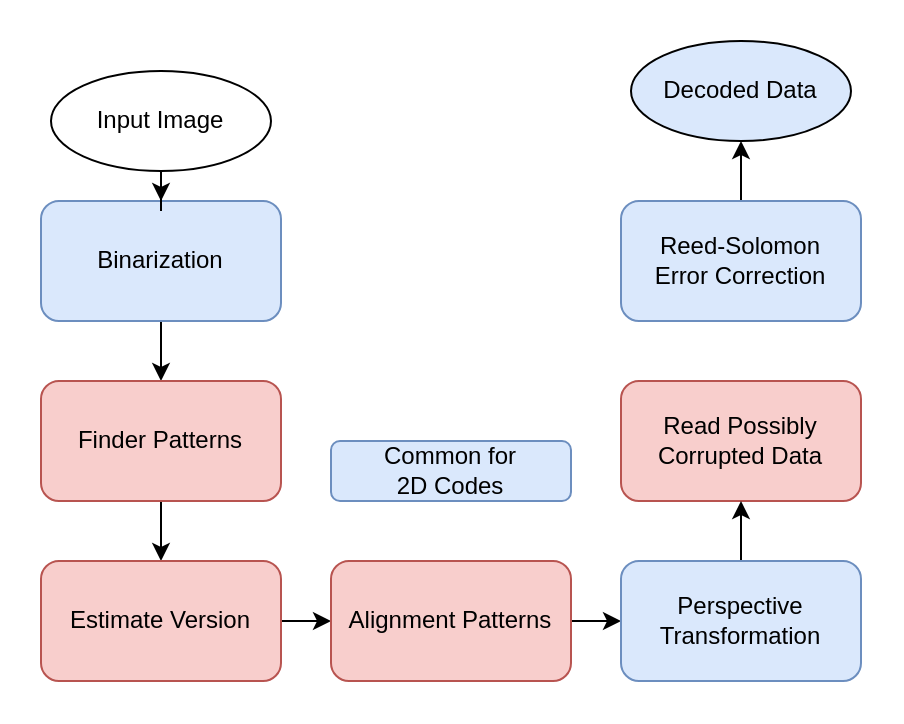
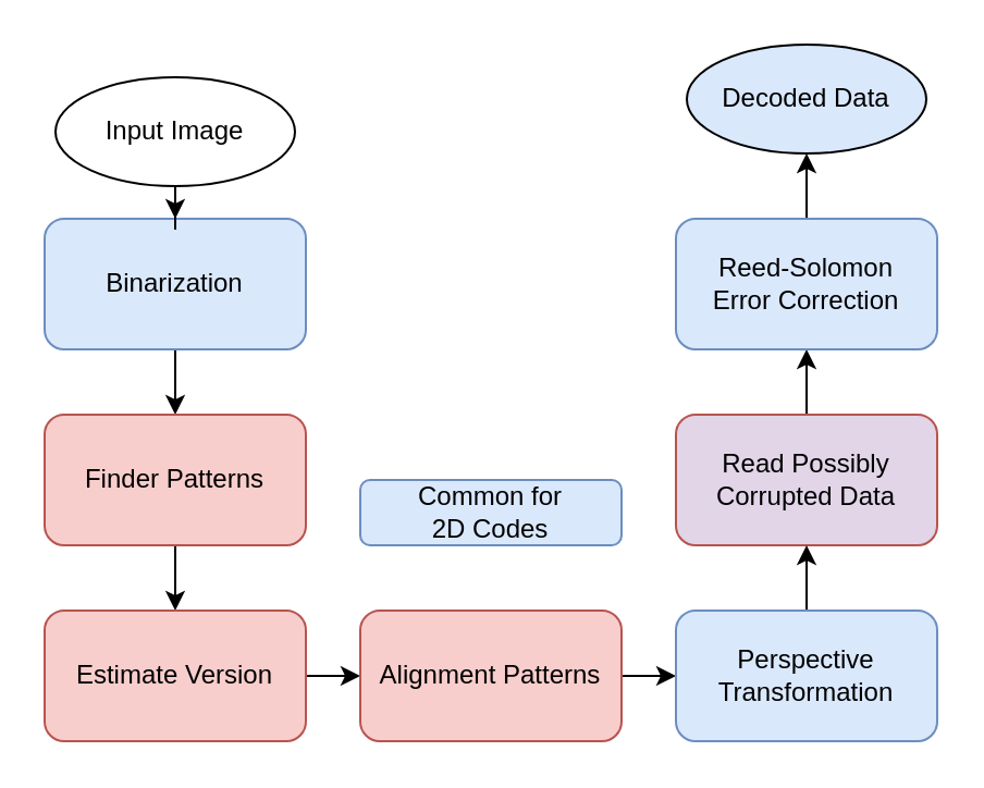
  <mxCell id="0" />
  <mxCell id="1" parent="0" />
  <mxCell id="2" style="edgeStyle=orthogonalEdgeStyle;rounded=0;orthogonalLoop=1;jettySize=auto;html=1;" edge="1" parent="1" source="3" target="5"><mxGeometry relative="1" as="geometry" /></mxCell>
  <mxCell id="3" value="&lt;div&gt;Binarization&lt;/div&gt;" style="rounded=1;whiteSpace=wrap;html=1;fillColor=#dae8fc;strokeColor=#6c8ebf;" parent="1" vertex="1"><mxGeometry x="20" y="100" width="120" height="60" as="geometry" /></mxCell>
  <mxCell id="4" style="edgeStyle=orthogonalEdgeStyle;rounded=0;orthogonalLoop=1;jettySize=auto;html=1;" edge="1" parent="1" source="5" target="7"><mxGeometry relative="1" as="geometry" /></mxCell>
  <mxCell id="5" value="&lt;div&gt;Finder Patterns&lt;/div&gt;" style="rounded=1;whiteSpace=wrap;html=1;fillColor=#f8cecc;strokeColor=#b85450;" vertex="1" parent="1"><mxGeometry x="20" y="190" width="120" height="60" as="geometry" /></mxCell>
  <mxCell id="6" style="edgeStyle=orthogonalEdgeStyle;rounded=0;orthogonalLoop=1;jettySize=auto;html=1;" edge="1" parent="1" source="7" target="9"><mxGeometry relative="1" as="geometry" /></mxCell>
  <mxCell id="7" value="&lt;div&gt;Estimate Version&lt;/div&gt;" style="rounded=1;whiteSpace=wrap;html=1;fillColor=#f8cecc;strokeColor=#b85450;" vertex="1" parent="1"><mxGeometry x="20" y="280" width="120" height="60" as="geometry" /></mxCell>
  <mxCell id="8" style="edgeStyle=orthogonalEdgeStyle;rounded=0;orthogonalLoop=1;jettySize=auto;html=1;" edge="1" parent="1" source="9" target="15"><mxGeometry relative="1" as="geometry" /></mxCell>
  <mxCell id="9" value="&lt;div&gt;Alignment Patterns&lt;/div&gt;" style="rounded=1;whiteSpace=wrap;html=1;fillColor=#f8cecc;strokeColor=#b85450;" vertex="1" parent="1"><mxGeometry x="165" y="280" width="120" height="60" as="geometry" /></mxCell>
- <mxCell id="11" value="&lt;div&gt;Read Possibly&lt;/div&gt;&lt;div&gt;Corrupted Data&lt;/div&gt;" style="rounded=1;whiteSpace=wrap;html=1;fillColor=#f8cecc;strokeColor=#b85450;direction=west;" vertex="1" parent="1"><mxGeometry x="310" y="190" width="120" height="60" as="geometry" /></mxCell>
+ <mxCell id="10" style="edgeStyle=orthogonalEdgeStyle;rounded=0;orthogonalLoop=1;jettySize=auto;html=1;" edge="1" parent="1" source="11" target="13"><mxGeometry relative="1" as="geometry" /></mxCell>
+ <mxCell id="11" value="&lt;div&gt;Read Possibly&lt;/div&gt;&lt;div&gt;Corrupted Data&lt;/div&gt;" style="rounded=1;whiteSpace=wrap;html=1;fillColor=#e1d5e7;strokeColor=#b85450;direction=west;" vertex="1" parent="1"><mxGeometry x="310" y="190" width="120" height="60" as="geometry" /></mxCell>
  <mxCell id="12" style="edgeStyle=orthogonalEdgeStyle;rounded=0;orthogonalLoop=1;jettySize=auto;html=1;" edge="1" parent="1" source="13" target="19"><mxGeometry relative="1" as="geometry" /></mxCell>
  <mxCell id="13" value="Reed-Solomon&lt;br&gt;&lt;div&gt;Error Correction&lt;/div&gt;" style="rounded=1;whiteSpace=wrap;html=1;fillColor=#dae8fc;strokeColor=#6c8ebf;direction=west;" vertex="1" parent="1"><mxGeometry x="310" y="100" width="120" height="60" as="geometry" /></mxCell>
  <mxCell id="14" style="edgeStyle=orthogonalEdgeStyle;rounded=0;orthogonalLoop=1;jettySize=auto;html=1;" edge="1" parent="1" source="15" target="11"><mxGeometry relative="1" as="geometry" /></mxCell>
  <mxCell id="15" value="Perspective&lt;br&gt;Transformation" style="rounded=1;whiteSpace=wrap;html=1;fillColor=#dae8fc;strokeColor=#6c8ebf;direction=west;" vertex="1" parent="1"><mxGeometry x="310" y="280" width="120" height="60" as="geometry" /></mxCell>
  <mxCell id="16" value="Common for &lt;br&gt;2D Codes" style="rounded=1;whiteSpace=wrap;html=1;fillColor=#dae8fc;strokeColor=#6c8ebf;" vertex="1" parent="1"><mxGeometry x="165" y="220" width="120" height="30" as="geometry" /></mxCell>
  <mxCell id="17" style="edgeStyle=orthogonalEdgeStyle;rounded=0;orthogonalLoop=1;jettySize=auto;html=1;" edge="1" parent="1" source="18" target="3"><mxGeometry relative="1" as="geometry" /></mxCell>
  <mxCell id="18" value="&lt;div&gt;Input Image&lt;/div&gt;" style="ellipse;whiteSpace=wrap;html=1;" vertex="1" parent="1"><mxGeometry x="25" y="35" width="110" height="50" as="geometry" /></mxCell>
  <mxCell id="19" value="&lt;div&gt;Decoded Data&lt;/div&gt;" style="ellipse;whiteSpace=wrap;html=1;fillColor=#dae8fc;" vertex="1" parent="1"><mxGeometry x="315" y="20" width="110" height="50" as="geometry" /></mxCell>
